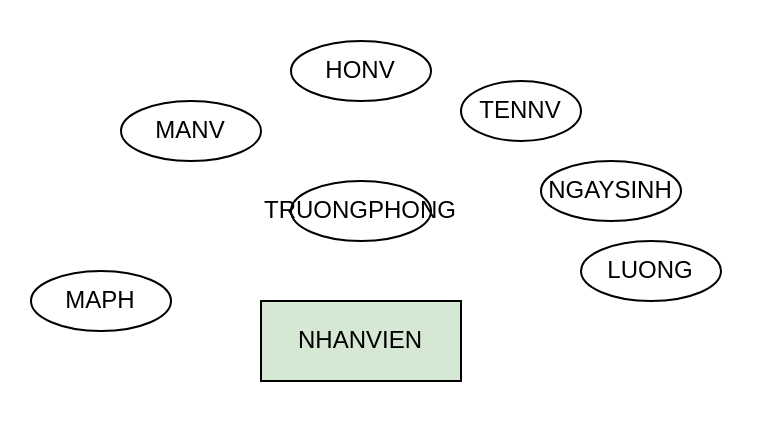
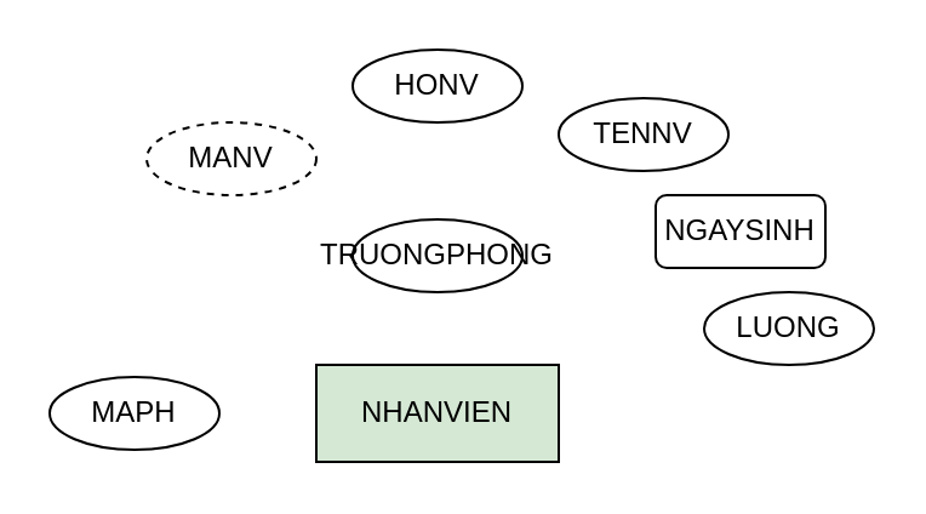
  <mxCell id="0" />
  <mxCell id="1" parent="0" />
  <mxCell id="2" value="NHANVIEN" style="rounded=0;whiteSpace=wrap;html=1;fillColor=#d5e8d4;" vertex="1" parent="1"><mxGeometry x="130" y="150" width="100" height="40" as="geometry" /></mxCell>
- <mxCell id="3" value="MANV" style="ellipse;whiteSpace=wrap;html=1;" vertex="1" parent="1"><mxGeometry x="60" y="50" width="70" height="30" as="geometry" /></mxCell>
+ <mxCell id="3" value="MANV" style="ellipse;whiteSpace=wrap;html=1;dashed=1;" vertex="1" parent="1"><mxGeometry x="60" y="50" width="70" height="30" as="geometry" /></mxCell>
  <mxCell id="4" value="HONV" style="ellipse;whiteSpace=wrap;html=1;" vertex="1" parent="1"><mxGeometry x="145" y="20" width="70" height="30" as="geometry" /></mxCell>
- <mxCell id="5" value="TENNV" style="ellipse;whiteSpace=wrap;html=1;" vertex="1" parent="1"><mxGeometry x="230" y="40" width="60" height="30" as="geometry" /></mxCell>
- <mxCell id="6" value="NGAYSINH" style="ellipse;whiteSpace=wrap;html=1;" vertex="1" parent="1"><mxGeometry x="270" y="80" width="70" height="30" as="geometry" /></mxCell>
+ <mxCell id="5" value="TENNV" style="ellipse;whiteSpace=wrap;html=1;" vertex="1" parent="1"><mxGeometry x="230" y="40" width="70" height="30" as="geometry" /></mxCell>
+ <mxCell id="6" value="NGAYSINH" style="whiteSpace=wrap;html=1;rounded=1;" vertex="1" parent="1"><mxGeometry x="270" y="80" width="70" height="30" as="geometry" /></mxCell>
  <mxCell id="7" value="LUONG" style="ellipse;whiteSpace=wrap;html=1;" vertex="1" parent="1"><mxGeometry x="290" y="120" width="70" height="30" as="geometry" /></mxCell>
  <mxCell id="8" value="TRUONGPHONG" style="ellipse;whiteSpace=wrap;html=1;" vertex="1" parent="1"><mxGeometry x="145" y="90" width="70" height="30" as="geometry" /></mxCell>
- <mxCell id="9" value="MAPH" style="ellipse;whiteSpace=wrap;html=1;" vertex="1" parent="1"><mxGeometry x="15" y="135" width="70" height="30" as="geometry" /></mxCell>
+ <mxCell id="9" value="MAPH" style="ellipse;whiteSpace=wrap;html=1;" vertex="1" parent="1"><mxGeometry x="20" y="155" width="70" height="30" as="geometry" /></mxCell>
